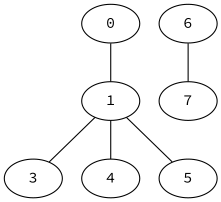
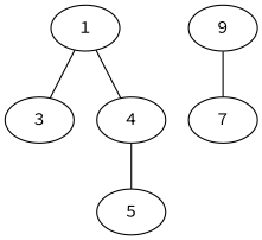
  strict graph {
    fontname="Source Code Pro"
    node [fontname="Source Code Pro"]
    edge [cost=1 fontname="Source Code Pro"]
-   0
    1
    3
    4
    5
-   6
+   6 [label=9]
    7
-   0 -- 1
    1 -- 3
    1 -- 4 [cost=5]
-   1 -- 5
+   4 -- 5
    6 -- 7
  }
